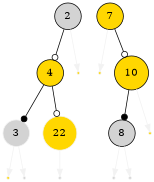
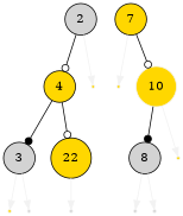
  digraph {
    node [fillcolor=gold shape=point style=filled color=gray95]
    edge [color=gray95]
    n1 [fillcolor=lightgrey label=2 shape=circle color=""]
    n2 [label=4 shape=circle color=""]
    "52r"
-   n4 [fillcolor=lightgrey label=3 shape=circle]
-   n5 [label=22 shape=circle]
+   n4 [fillcolor=lightgrey label=3 shape=circle color=""]
+   n5 [label=22 shape=circle color=""]
    "57l"
    "57r" [fillcolor=lightgrey]
    "63r" [fillcolor=lightgrey]
    n9 [label=7 shape=circle color=""]
    "53l"
-   n11 [label=10 shape=circle color=""]
+   n11 [label=10 shape=circle]
    n12 [fillcolor=lightgrey label=8 shape=circle color=""]
    "59r"
    "61l" [fillcolor=lightgrey]
    "61r" [fillcolor=lightgrey]
    n1 -> n2 [arrowhead=odot color=""]
    n1 -> "52r"
    n2 -> n4 [arrowhead=dot color=""]
    n2 -> n5 [arrowhead=odot color=""]
    n4 -> "57l"
    n4 -> "57r"
    n5 -> "63r"
    n9 -> "53l"
    n9 -> n11 [arrowhead=odot color=""]
    n11 -> n12 [arrowhead=dot color=""]
    n11 -> "59r"
    n12 -> "61l"
    n12 -> "61r"
  }
